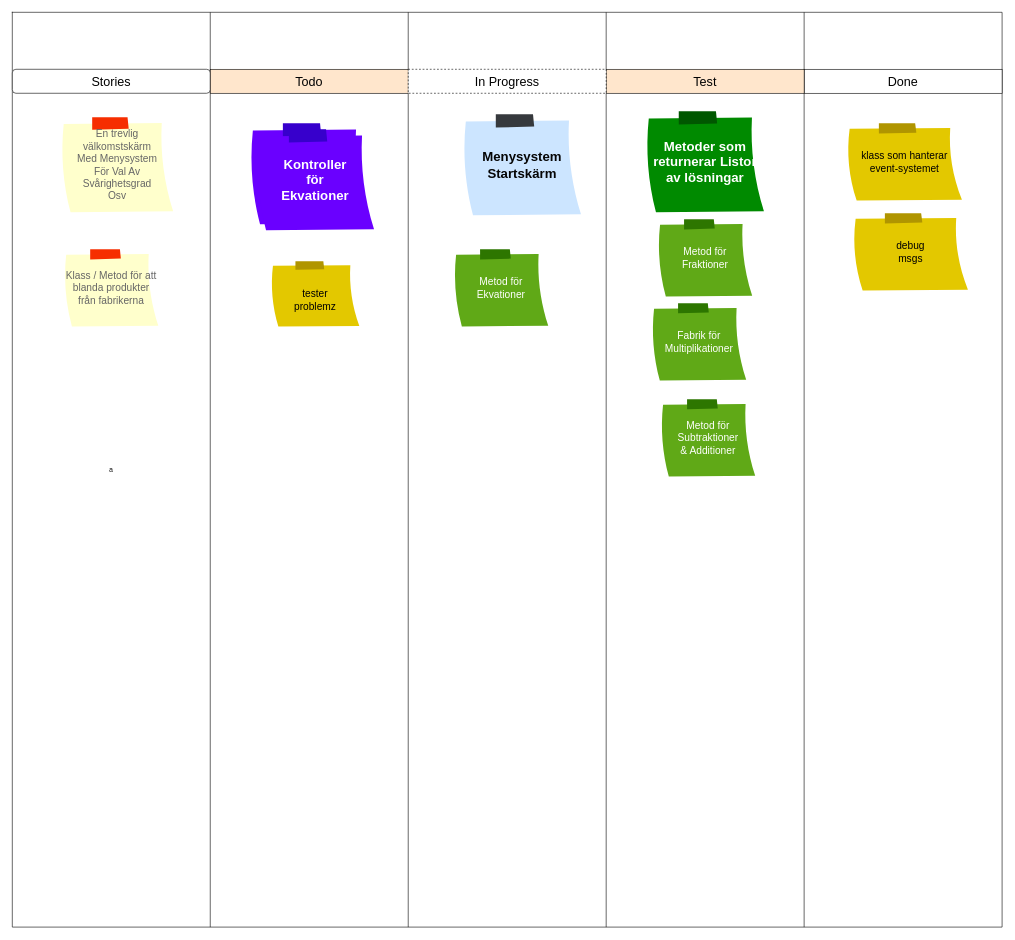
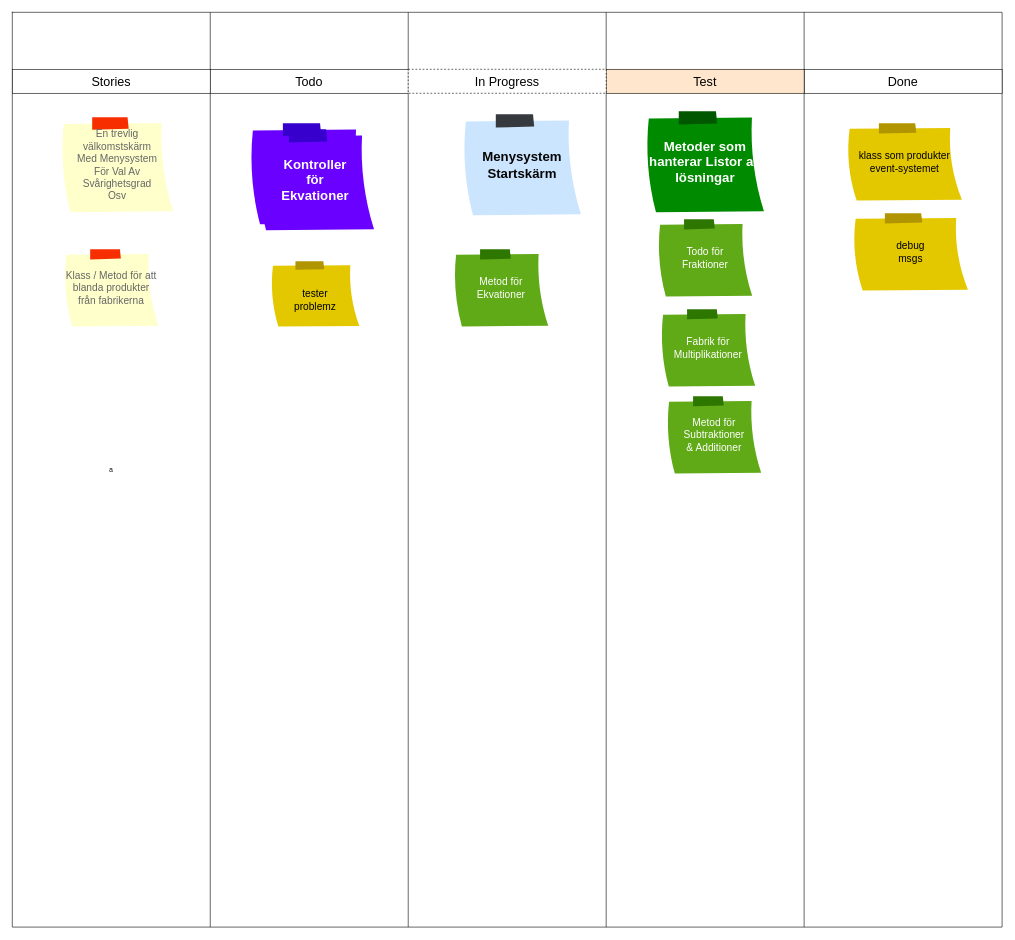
  <mxCell id="0" />
  <mxCell id="1" parent="0" />
  <mxCell id="2" value="" style="shape=table;startSize=0;container=1;collapsible=0;childLayout=tableLayout;" parent="1" vertex="1"><mxGeometry y="20" width="1650" height="1525" as="geometry" x="20" /></mxCell>
  <mxCell id="3" value="" style="shape=partialRectangle;collapsible=0;dropTarget=0;pointerEvents=0;fillColor=none;top=0;left=0;bottom=0;right=0;points=[[0,0.5],[1,0.5]];portConstraint=eastwest;" parent="2" vertex="1"><mxGeometry width="1650" height="1525" as="geometry" /></mxCell>
  <mxCell id="4" value="a" style="shape=partialRectangle;html=1;whiteSpace=wrap;connectable=0;overflow=hidden;fillColor=none;top=0;left=0;bottom=0;right=0;pointerEvents=1;" parent="3" vertex="1"><mxGeometry width="330" height="1525" as="geometry"><mxRectangle width="330" height="1525" as="alternateBounds" /></mxGeometry></mxCell>
  <mxCell id="5" value="" style="shape=partialRectangle;html=1;whiteSpace=wrap;connectable=0;overflow=hidden;fillColor=none;top=0;left=0;bottom=0;right=0;pointerEvents=1;" parent="3" vertex="1"><mxGeometry x="330" width="330" height="1525" as="geometry"><mxRectangle width="330" height="1525" as="alternateBounds" /></mxGeometry></mxCell>
  <mxCell id="6" value="" style="shape=partialRectangle;html=1;whiteSpace=wrap;connectable=0;overflow=hidden;fillColor=none;top=0;left=0;bottom=0;right=0;pointerEvents=1;" parent="3" vertex="1"><mxGeometry x="660" width="330" height="1525" as="geometry"><mxRectangle width="330" height="1525" as="alternateBounds" /></mxGeometry></mxCell>
  <mxCell id="7" value="" style="shape=partialRectangle;html=1;whiteSpace=wrap;connectable=0;overflow=hidden;fillColor=none;top=0;left=0;bottom=0;right=0;pointerEvents=1;" parent="3" vertex="1"><mxGeometry x="990" width="330" height="1525" as="geometry"><mxRectangle width="330" height="1525" as="alternateBounds" /></mxGeometry></mxCell>
  <mxCell id="8" value="" style="shape=partialRectangle;html=1;whiteSpace=wrap;connectable=0;overflow=hidden;fillColor=none;top=0;left=0;bottom=0;right=0;pointerEvents=1;" parent="3" vertex="1"><mxGeometry x="1320" width="330" height="1525" as="geometry"><mxRectangle width="330" height="1525" as="alternateBounds" /></mxGeometry></mxCell>
  <mxCell id="9" value="En trevlig välkomstskärm&lt;br&gt;Med Menysystem &lt;br&gt;För Val Av Svårighetsgrad&lt;br&gt;Osv" style="strokeWidth=1;shadow=0;dashed=0;align=center;html=1;shape=mxgraph.mockup.text.stickyNote2;fontColor=#666666;mainText=;fontSize=17;whiteSpace=wrap;fillColor=#ffffcc;strokeColor=#F62E00;" parent="1" vertex="1"><mxGeometry x="100" y="195" width="190" height="160" as="geometry" /></mxCell>
- <mxCell id="10" value="Fabrik för&lt;br&gt;Multiplikationer" style="strokeWidth=1;shadow=0;dashed=0;align=center;html=1;shape=mxgraph.mockup.text.stickyNote2;fontColor=#ffffff;mainText=;fontSize=17;whiteSpace=wrap;fillColor=#60a917;strokeColor=#2D7600;" parent="1" vertex="1"><mxGeometry x="1085" y="505" width="160" height="130" as="geometry" /></mxCell>
- <mxCell id="11" value="&lt;b&gt;&lt;font style=&quot;font-size: 22px&quot;&gt;Metoder som returnerar Listor av lösningar&lt;/font&gt;&lt;/b&gt;" style="strokeWidth=1;shadow=0;dashed=0;align=center;html=1;shape=mxgraph.mockup.text.stickyNote2;mainText=;fontSize=17;whiteSpace=wrap;fillColor=#008a00;strokeColor=#005700;fontColor=#ffffff;" parent="1" vertex="1"><mxGeometry x="1075" y="185" width="200" height="170" as="geometry" /></mxCell>
+ <mxCell id="10" value="Fabrik för&lt;br&gt;Multiplikationer" style="strokeWidth=1;shadow=0;dashed=0;align=center;html=1;shape=mxgraph.mockup.text.stickyNote2;fontColor=#ffffff;mainText=;fontSize=17;whiteSpace=wrap;fillColor=#60a917;strokeColor=#2D7600;" parent="1" vertex="1"><mxGeometry x="1100" y="515" width="160" height="130" as="geometry" /></mxCell>
+ <mxCell id="11" value="&lt;b&gt;&lt;font style=&quot;font-size: 22px&quot;&gt;Metoder som hanterar Listor av lösningar&lt;/font&gt;&lt;/b&gt;" style="strokeWidth=1;shadow=0;dashed=0;align=center;html=1;shape=mxgraph.mockup.text.stickyNote2;mainText=;fontSize=17;whiteSpace=wrap;fillColor=#008a00;strokeColor=#005700;fontColor=#ffffff;" parent="1" vertex="1"><mxGeometry x="1075" y="185" width="200" height="170" as="geometry" /></mxCell>
  <mxCell id="12" value="Klass / Metod för att blanda produkter från fabrikerna" style="strokeWidth=1;shadow=0;dashed=0;align=center;html=1;shape=mxgraph.mockup.text.stickyNote2;fontColor=#666666;mainText=;fontSize=17;whiteSpace=wrap;fillColor=#ffffcc;strokeColor=#F62E00;" parent="1" vertex="1"><mxGeometry x="105" y="415" width="160" height="130" as="geometry" /></mxCell>
- <mxCell id="13" value="&lt;font style=&quot;font-size: 21px&quot;&gt;Stories&lt;/font&gt;" style="whiteSpace=wrap;html=1;rounded=1;" parent="1" vertex="1"><mxGeometry width="330" height="40" as="geometry" x="20" y="115" /></mxCell>
- <mxCell id="14" value="&lt;font style=&quot;font-size: 21px&quot;&gt;Todo&lt;/font&gt;" style="rounded=0;whiteSpace=wrap;html=1;fillColor=#ffe6cc;" parent="1" vertex="1"><mxGeometry x="350" width="330" height="40" as="geometry" y="115" /></mxCell>
+ <mxCell id="13" value="&lt;font style=&quot;font-size: 21px&quot;&gt;Stories&lt;/font&gt;" style="rounded=0;whiteSpace=wrap;html=1;" parent="1" vertex="1"><mxGeometry width="330" height="40" as="geometry" x="20" y="115" /></mxCell>
+ <mxCell id="14" value="&lt;font style=&quot;font-size: 21px&quot;&gt;Todo&lt;/font&gt;" style="rounded=0;whiteSpace=wrap;html=1;" parent="1" vertex="1"><mxGeometry x="350" width="330" height="40" as="geometry" y="115" /></mxCell>
  <mxCell id="15" value="&lt;font style=&quot;font-size: 21px&quot;&gt;Done&lt;/font&gt;" style="rounded=0;whiteSpace=wrap;html=1;" parent="1" vertex="1"><mxGeometry x="1340" width="330" height="40" as="geometry" y="115" /></mxCell>
  <mxCell id="16" value="&lt;font style=&quot;font-size: 21px&quot;&gt;Test&lt;/font&gt;" style="rounded=0;whiteSpace=wrap;html=1;fillColor=#ffe6cc;" parent="1" vertex="1"><mxGeometry x="1010" width="330" height="40" as="geometry" y="115" /></mxCell>
  <mxCell id="17" value="&lt;font style=&quot;font-size: 21px&quot;&gt;In Progress&lt;/font&gt;" style="rounded=0;whiteSpace=wrap;html=1;dashed=1;" parent="1" vertex="1"><mxGeometry x="680" width="330" height="40" as="geometry" y="115" /></mxCell>
- <mxCell id="18" value="Metod för&lt;br&gt;Subtraktioner&lt;br&gt;&amp;amp; Additioner" style="strokeWidth=1;shadow=0;dashed=0;align=center;html=1;shape=mxgraph.mockup.text.stickyNote2;fontColor=#ffffff;mainText=;fontSize=17;whiteSpace=wrap;fillColor=#60a917;strokeColor=#2D7600;" parent="1" vertex="1"><mxGeometry x="1100" y="665" width="160" height="130" as="geometry" /></mxCell>
- <mxCell id="19" value="Metod för&lt;br&gt;Fraktioner" style="strokeWidth=1;shadow=0;dashed=0;align=center;html=1;shape=mxgraph.mockup.text.stickyNote2;fontColor=#ffffff;mainText=;fontSize=17;whiteSpace=wrap;fillColor=#60a917;strokeColor=#2D7600;" parent="1" vertex="1"><mxGeometry x="1095" y="365" width="160" height="130" as="geometry" /></mxCell>
+ <mxCell id="18" value="Metod för&lt;br&gt;Subtraktioner&lt;br&gt;&amp;amp; Additioner" style="strokeWidth=1;shadow=0;dashed=0;align=center;html=1;shape=mxgraph.mockup.text.stickyNote2;fontColor=#ffffff;mainText=;fontSize=17;whiteSpace=wrap;fillColor=#60a917;strokeColor=#2D7600;" parent="1" vertex="1"><mxGeometry x="1110" y="660" width="160" height="130" as="geometry" /></mxCell>
+ <mxCell id="19" value="Todo för&lt;br&gt;Fraktioner" style="strokeWidth=1;shadow=0;dashed=0;align=center;html=1;shape=mxgraph.mockup.text.stickyNote2;fontColor=#ffffff;mainText=;fontSize=17;whiteSpace=wrap;fillColor=#60a917;strokeColor=#2D7600;" parent="1" vertex="1"><mxGeometry x="1095" y="365" width="160" height="130" as="geometry" /></mxCell>
  <mxCell id="20" value="Metod för &lt;br&gt;Ekvationer" style="strokeWidth=1;shadow=0;dashed=0;align=center;html=1;shape=mxgraph.mockup.text.stickyNote2;fontColor=#ffffff;mainText=;fontSize=17;whiteSpace=wrap;fillColor=#60a917;strokeColor=#2D7600;" parent="1" vertex="1"><mxGeometry x="755" y="415" width="160" height="130" as="geometry" /></mxCell>
  <mxCell id="21" value="&lt;b&gt;&lt;font style=&quot;font-size: 22px&quot;&gt;Kontroller&lt;br&gt;för&lt;br&gt;Ekvationer&lt;br&gt;&lt;/font&gt;&lt;/b&gt;" style="strokeWidth=1;shadow=0;dashed=0;align=center;html=1;shape=mxgraph.mockup.text.stickyNote2;mainText=;fontSize=17;whiteSpace=wrap;fillColor=#6a00ff;strokeColor=#3700CC;fontColor=#ffffff;" vertex="1" parent="1"><mxGeometry x="415" y="205" width="200" height="170" as="geometry" /></mxCell>
- <mxCell id="22" value="klass som hanterar event-systemet" style="strokeWidth=1;shadow=0;dashed=0;align=center;html=1;shape=mxgraph.mockup.text.stickyNote2;fontColor=#000000;mainText=;fontSize=17;whiteSpace=wrap;fillColor=#e3c800;strokeColor=#B09500;" vertex="1" parent="1"><mxGeometry x="1410" y="205" width="195" height="130" as="geometry" /></mxCell>
+ <mxCell id="22" value="klass som produkter event-systemet" style="strokeWidth=1;shadow=0;dashed=0;align=center;html=1;shape=mxgraph.mockup.text.stickyNote2;fontColor=#000000;mainText=;fontSize=17;whiteSpace=wrap;fillColor=#e3c800;strokeColor=#B09500;" vertex="1" parent="1"><mxGeometry x="1410" y="205" width="195" height="130" as="geometry" /></mxCell>
  <mxCell id="23" value="debug&lt;br&gt;msgs" style="strokeWidth=1;shadow=0;dashed=0;align=center;html=1;shape=mxgraph.mockup.text.stickyNote2;fontColor=#000000;mainText=;fontSize=17;whiteSpace=wrap;fillColor=#e3c800;strokeColor=#B09500;" vertex="1" parent="1"><mxGeometry x="1420" y="355" width="195" height="130" as="geometry" /></mxCell>
  <mxCell id="24" value="&lt;br&gt;tester&lt;br&gt;problemz" style="strokeWidth=1;shadow=0;dashed=0;align=center;html=1;shape=mxgraph.mockup.text.stickyNote2;fontColor=#000000;mainText=;fontSize=17;whiteSpace=wrap;fillColor=#e3c800;strokeColor=#B09500;" vertex="1" parent="1"><mxGeometry x="450" y="435" width="150" height="110" as="geometry" /></mxCell>
  <mxCell id="25" value="&lt;b&gt;&lt;font style=&quot;font-size: 22px&quot;&gt;Kontroller&lt;br&gt;för&lt;br&gt;Ekvationer&lt;br&gt;&lt;/font&gt;&lt;/b&gt;" style="strokeWidth=1;shadow=0;dashed=0;align=center;html=1;shape=mxgraph.mockup.text.stickyNote2;mainText=;fontSize=17;whiteSpace=wrap;fillColor=#6a00ff;strokeColor=#3700CC;fontColor=#ffffff;" vertex="1" parent="1"><mxGeometry x="425" y="215" width="200" height="170" as="geometry" /></mxCell>
  <mxCell id="26" value="&lt;b&gt;&lt;font style=&quot;font-size: 22px&quot;&gt;Menysystem&lt;br&gt;Startskärm&lt;br&gt;&lt;/font&gt;&lt;/b&gt;" style="strokeWidth=1;shadow=0;dashed=0;align=center;html=1;shape=mxgraph.mockup.text.stickyNote2;mainText=;fontSize=17;whiteSpace=wrap;fillColor=#cce5ff;strokeColor=#36393d;fontColor=#050505;" vertex="1" parent="1"><mxGeometry x="770" y="190" width="200" height="170" as="geometry" /></mxCell>
